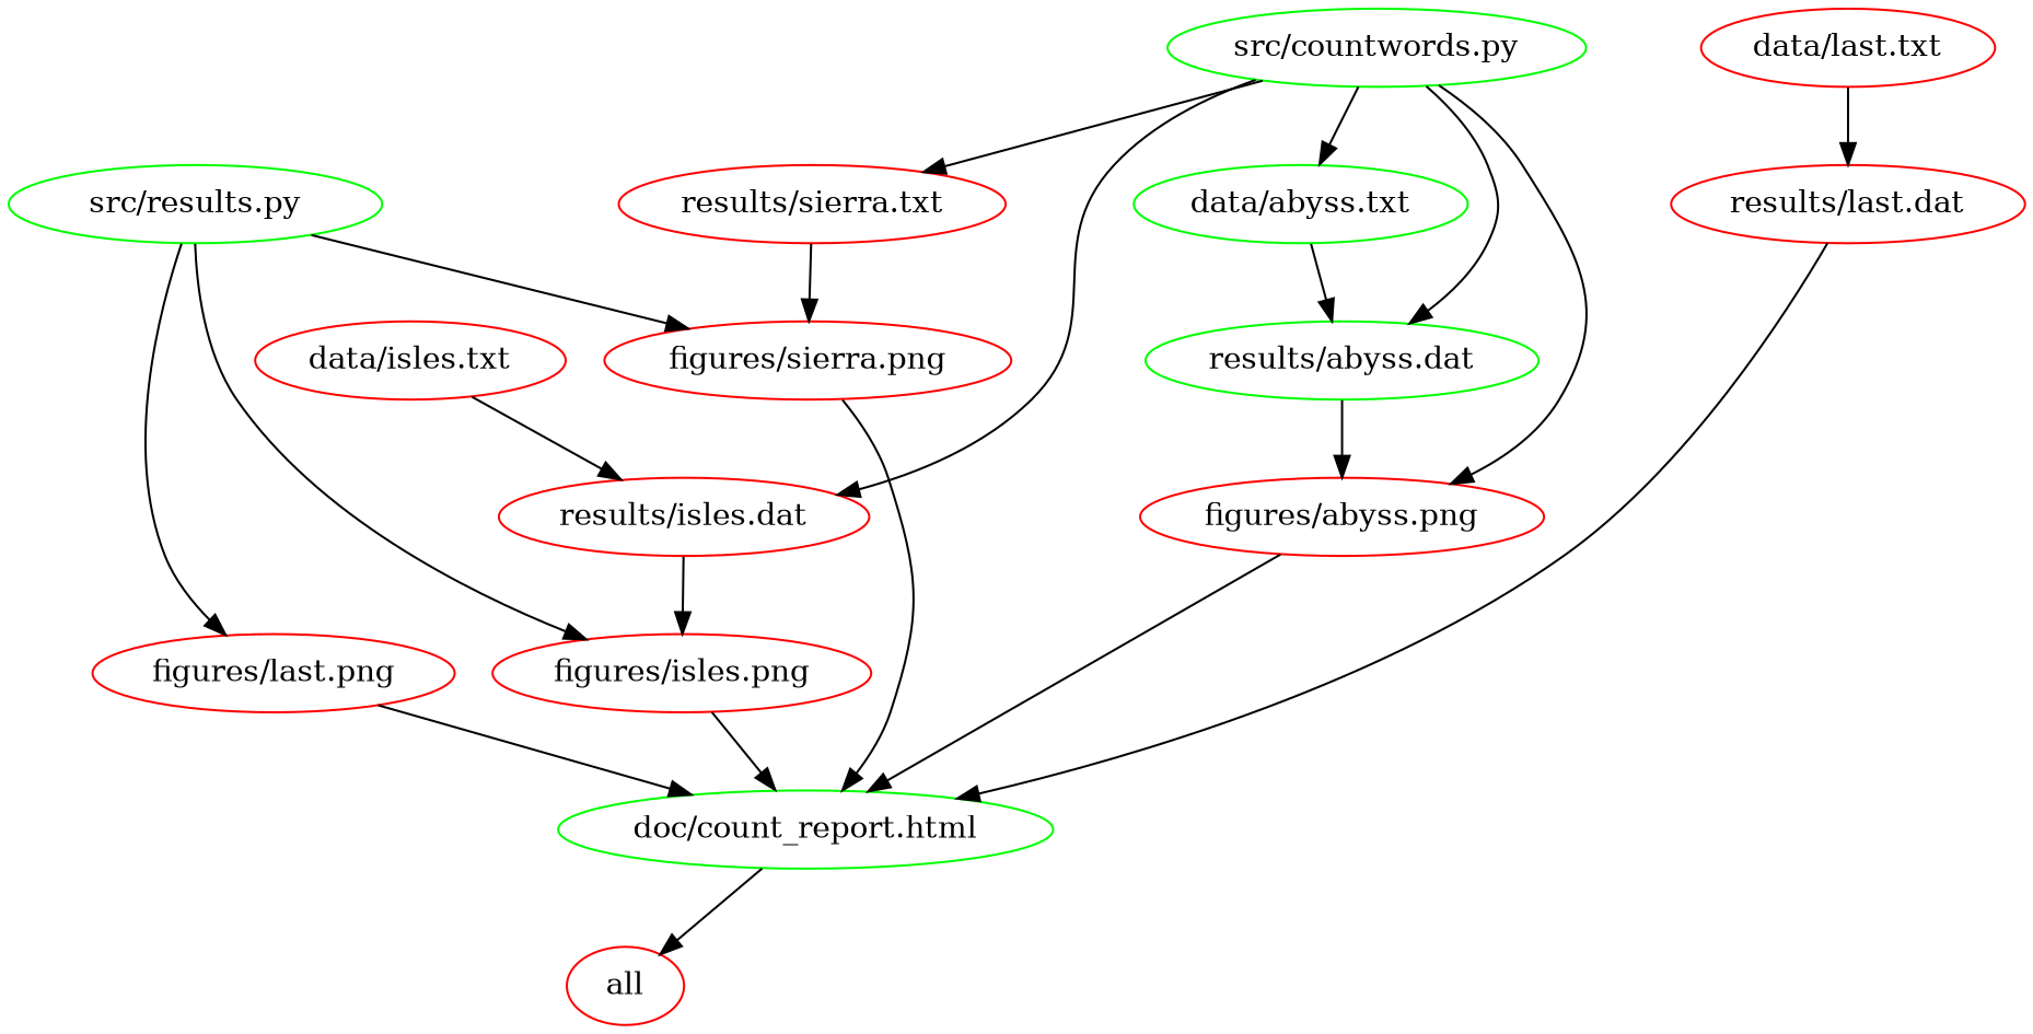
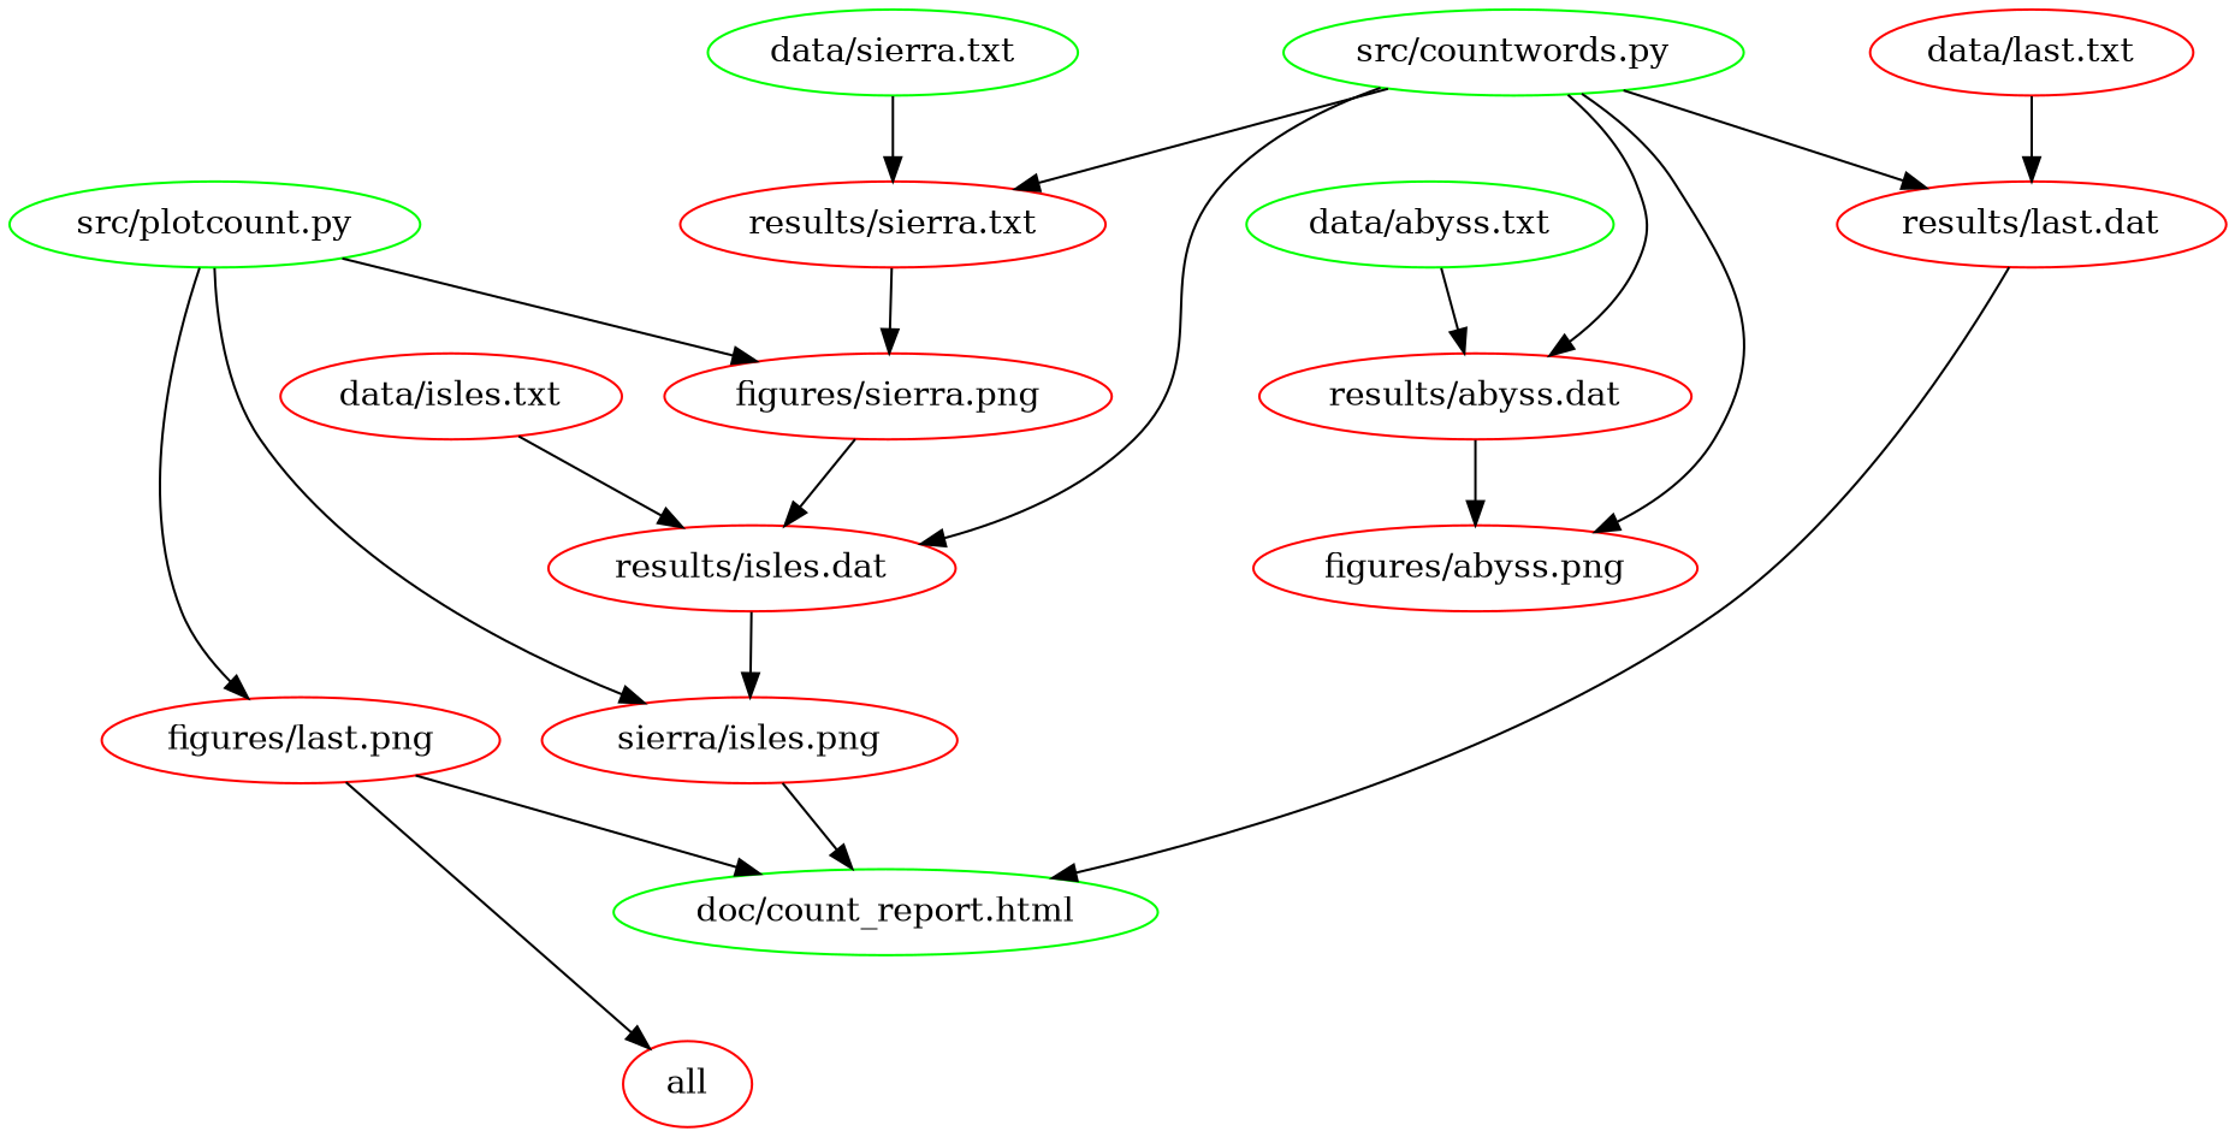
  digraph {
    node [color=red]
    n1 [label=all]
    n2 [color=green label="data/abyss.txt"]
-   n3 [color=green label="results/abyss.dat"]
+   n3 [label="results/abyss.dat"]
    n4 [label="figures/abyss.png"]
    n5 [label="data/isles.txt"]
    n6 [label="results/isles.dat"]
-   n7 [label="figures/isles.png"]
+   n7 [label="sierra/isles.png"]
    n8 [label="data/last.txt"]
    n9 [label="results/last.dat"]
    n10 [color=green label="doc/count_report.html"]
+   n11 [color=green label="data/sierra.txt"]
    n12 [label="results/sierra.txt"]
    n13 [label="figures/sierra.png"]
    n14 [label="figures/last.png"]
    n15 [color=green label="src/countwords.py"]
-   n16 [color=green label="src/results.py"]
+   n16 [color=green label="src/plotcount.py"]
    n2 -> n3
    n3 -> n4
-   n4 -> n10
    n5 -> n6
    n6 -> n7
    n7 -> n10
    n8 -> n9
    n9 -> n10
-   n10 -> n1
+   n14 -> n1
+   n11 -> n12
    n12 -> n13
-   n13 -> n10
+   n13 -> n6
    n14 -> n10
    n15 -> n3
    n15 -> n4
    n15 -> n6
-   n15 -> n2
+   n15 -> n9
    n15 -> n12
    n16 -> n7
    n16 -> n13
    n16 -> n14
  }
